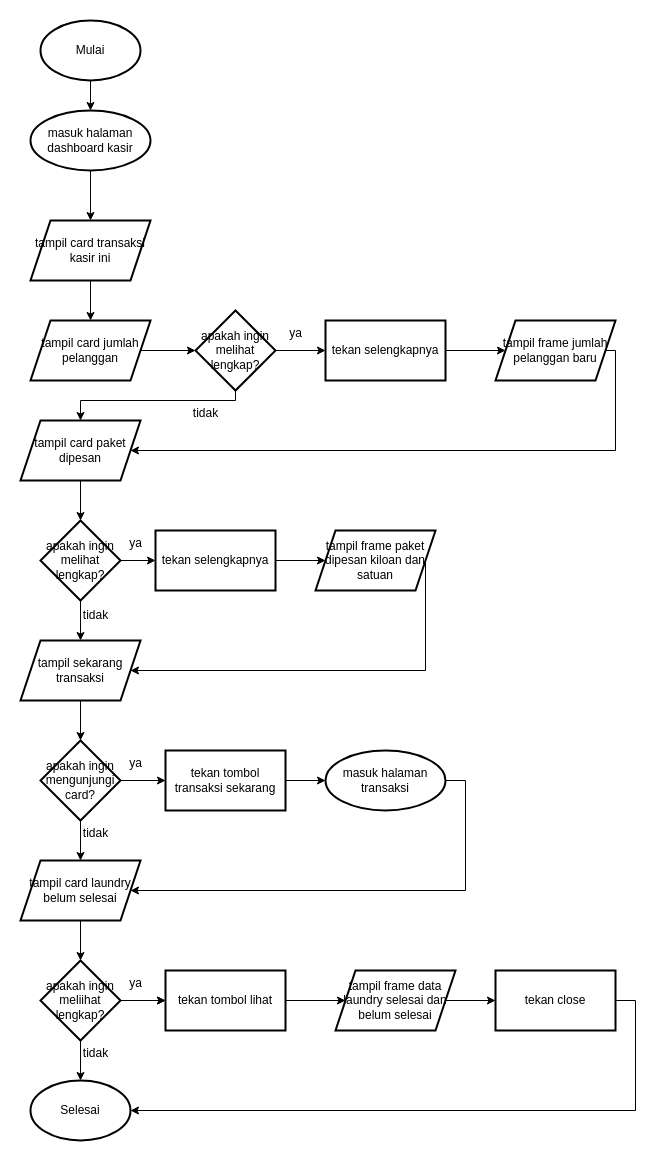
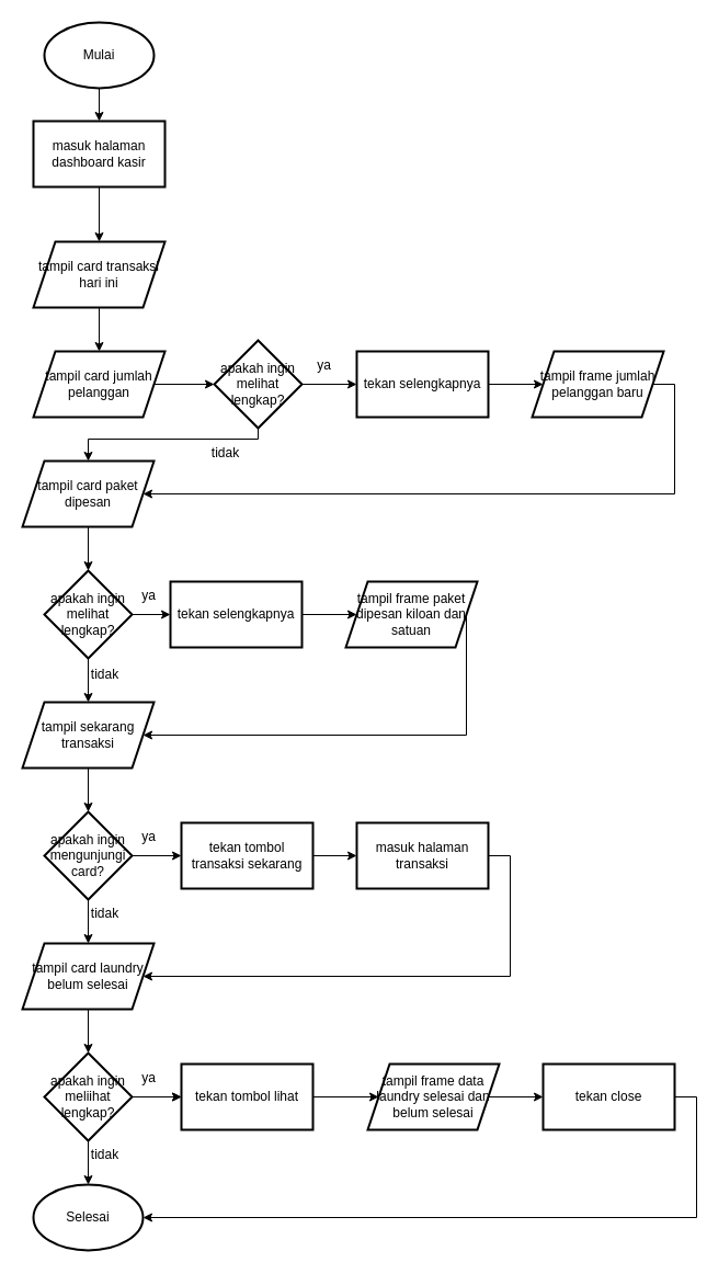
  <mxCell id="0" />
  <mxCell id="1" parent="0" />
  <mxCell id="2" value="" style="edgeStyle=orthogonalEdgeStyle;rounded=0;orthogonalLoop=1;jettySize=auto;html=1;" edge="1" parent="1" source="3" target="5"><mxGeometry relative="1" as="geometry" /></mxCell>
  <mxCell id="3" value="Mulai" style="strokeWidth=2;html=1;shape=mxgraph.flowchart.start_1;whiteSpace=wrap;" vertex="1" parent="1"><mxGeometry x="40" y="20" width="100" height="60" as="geometry" /></mxCell>
  <mxCell id="4" value="" style="edgeStyle=orthogonalEdgeStyle;rounded=0;orthogonalLoop=1;jettySize=auto;html=1;" edge="1" parent="1" source="5" target="7"><mxGeometry relative="1" as="geometry" /></mxCell>
- <mxCell id="5" value="masuk halaman dashboard kasir" style="ellipse;whiteSpace=wrap;html=1;strokeWidth=2;" vertex="1" parent="1"><mxGeometry x="30" y="110" width="120" height="60" as="geometry" /></mxCell>
+ <mxCell id="5" value="masuk halaman dashboard kasir" style="whiteSpace=wrap;html=1;strokeWidth=2;" vertex="1" parent="1"><mxGeometry x="30" y="110" width="120" height="60" as="geometry" /></mxCell>
  <mxCell id="6" value="" style="edgeStyle=orthogonalEdgeStyle;rounded=0;orthogonalLoop=1;jettySize=auto;html=1;" edge="1" parent="1" source="7" target="9"><mxGeometry relative="1" as="geometry" /></mxCell>
- <mxCell id="7" value="tampil card transaksi kasir ini" style="shape=parallelogram;perimeter=parallelogramPerimeter;whiteSpace=wrap;html=1;fixedSize=1;strokeWidth=2;" vertex="1" parent="1"><mxGeometry x="30" y="220" width="120" height="60" as="geometry" /></mxCell>
+ <mxCell id="7" value="tampil card transaksi hari ini" style="shape=parallelogram;perimeter=parallelogramPerimeter;whiteSpace=wrap;html=1;fixedSize=1;strokeWidth=2;" vertex="1" parent="1"><mxGeometry x="30" y="220" width="120" height="60" as="geometry" /></mxCell>
  <mxCell id="8" value="" style="edgeStyle=orthogonalEdgeStyle;rounded=0;orthogonalLoop=1;jettySize=auto;html=1;" edge="1" parent="1" source="9" target="12"><mxGeometry relative="1" as="geometry" /></mxCell>
  <mxCell id="9" value="tampil card jumlah pelanggan" style="shape=parallelogram;perimeter=parallelogramPerimeter;whiteSpace=wrap;html=1;fixedSize=1;strokeWidth=2;" vertex="1" parent="1"><mxGeometry x="30" y="320" width="120" height="60" as="geometry" /></mxCell>
  <mxCell id="10" value="" style="edgeStyle=orthogonalEdgeStyle;rounded=0;orthogonalLoop=1;jettySize=auto;html=1;" edge="1" parent="1" source="12" target="14"><mxGeometry relative="1" as="geometry" /></mxCell>
  <mxCell id="11" value="" style="edgeStyle=orthogonalEdgeStyle;rounded=0;orthogonalLoop=1;jettySize=auto;html=1;" edge="1" parent="1" source="12" target="19"><mxGeometry relative="1" as="geometry"><Array as="points"><mxPoint x="235" y="400" /><mxPoint x="80" y="400" /></Array></mxGeometry></mxCell>
  <mxCell id="12" value="apakah ingin melihat lengkap?" style="rhombus;whiteSpace=wrap;html=1;strokeWidth=2;" vertex="1" parent="1"><mxGeometry x="195" y="310" width="80" height="80" as="geometry" /></mxCell>
  <mxCell id="13" value="" style="edgeStyle=orthogonalEdgeStyle;rounded=0;orthogonalLoop=1;jettySize=auto;html=1;" edge="1" parent="1" source="14" target="16"><mxGeometry relative="1" as="geometry" /></mxCell>
  <mxCell id="14" value="tekan selengkapnya" style="whiteSpace=wrap;html=1;strokeWidth=2;" vertex="1" parent="1"><mxGeometry x="325" y="320" width="120" height="60" as="geometry" /></mxCell>
  <mxCell id="15" style="edgeStyle=orthogonalEdgeStyle;rounded=0;orthogonalLoop=1;jettySize=auto;html=1;exitX=1;exitY=0.5;exitDx=0;exitDy=0;entryX=1;entryY=0.5;entryDx=0;entryDy=0;" edge="1" parent="1" source="16" target="19"><mxGeometry relative="1" as="geometry"><Array as="points"><mxPoint x="615" y="350" /><mxPoint x="615" y="450" /></Array></mxGeometry></mxCell>
- <mxCell id="16" value="tampil frame jumlah pelanggan baru" style="shape=parallelogram;perimeter=parallelogramPerimeter;whiteSpace=wrap;html=1;fixedSize=1;strokeWidth=2;" vertex="1" parent="1"><mxGeometry x="495" y="320" width="120" height="60" as="geometry" /></mxCell>
+ <mxCell id="16" value="tampil frame jumlah pelanggan baru" style="shape=parallelogram;perimeter=parallelogramPerimeter;whiteSpace=wrap;html=1;fixedSize=1;strokeWidth=2;" vertex="1" parent="1"><mxGeometry x="485" y="320" width="120" height="60" as="geometry" /></mxCell>
  <mxCell id="17" value="ya" style="text;html=1;align=center;verticalAlign=middle;resizable=0;points=[];autosize=1;strokeColor=none;fillColor=none;" vertex="1" parent="1"><mxGeometry x="275" y="318" width="40" height="30" as="geometry" /></mxCell>
  <mxCell id="18" value="" style="edgeStyle=orthogonalEdgeStyle;rounded=0;orthogonalLoop=1;jettySize=auto;html=1;" edge="1" parent="1" source="19" target="23"><mxGeometry relative="1" as="geometry" /></mxCell>
  <mxCell id="19" value="tampil card paket dipesan" style="shape=parallelogram;perimeter=parallelogramPerimeter;whiteSpace=wrap;html=1;fixedSize=1;strokeWidth=2;" vertex="1" parent="1"><mxGeometry x="20" y="420" width="120" height="60" as="geometry" /></mxCell>
  <mxCell id="20" value="tidak" style="text;html=1;align=center;verticalAlign=middle;resizable=0;points=[];autosize=1;strokeColor=none;fillColor=none;" vertex="1" parent="1"><mxGeometry x="180" y="398" width="50" height="30" as="geometry" /></mxCell>
  <mxCell id="21" value="" style="edgeStyle=orthogonalEdgeStyle;rounded=0;orthogonalLoop=1;jettySize=auto;html=1;" edge="1" parent="1" source="23" target="25"><mxGeometry relative="1" as="geometry" /></mxCell>
  <mxCell id="22" value="" style="edgeStyle=orthogonalEdgeStyle;rounded=0;orthogonalLoop=1;jettySize=auto;html=1;" edge="1" parent="1" source="23" target="30"><mxGeometry relative="1" as="geometry" /></mxCell>
  <mxCell id="23" value="apakah ingin melihat lengkap?" style="rhombus;whiteSpace=wrap;html=1;strokeWidth=2;" vertex="1" parent="1"><mxGeometry x="40" y="520" width="80" height="80" as="geometry" /></mxCell>
  <mxCell id="24" value="" style="edgeStyle=orthogonalEdgeStyle;rounded=0;orthogonalLoop=1;jettySize=auto;html=1;" edge="1" parent="1" source="25" target="27"><mxGeometry relative="1" as="geometry" /></mxCell>
  <mxCell id="25" value="tekan selengkapnya" style="whiteSpace=wrap;html=1;strokeWidth=2;" vertex="1" parent="1"><mxGeometry x="155" y="530" width="120" height="60" as="geometry" /></mxCell>
  <mxCell id="26" style="edgeStyle=orthogonalEdgeStyle;rounded=0;orthogonalLoop=1;jettySize=auto;html=1;exitX=1;exitY=0.5;exitDx=0;exitDy=0;entryX=1;entryY=0.5;entryDx=0;entryDy=0;" edge="1" parent="1" source="27" target="30"><mxGeometry relative="1" as="geometry"><Array as="points"><mxPoint x="425" y="670" /></Array></mxGeometry></mxCell>
  <mxCell id="27" value="tampil frame paket dipesan kiloan dan satuan" style="shape=parallelogram;perimeter=parallelogramPerimeter;whiteSpace=wrap;html=1;fixedSize=1;strokeWidth=2;" vertex="1" parent="1"><mxGeometry x="315" y="530" width="120" height="60" as="geometry" /></mxCell>
  <mxCell id="28" value="ya" style="text;html=1;align=center;verticalAlign=middle;resizable=0;points=[];autosize=1;strokeColor=none;fillColor=none;" vertex="1" parent="1"><mxGeometry x="115" y="528" width="40" height="30" as="geometry" /></mxCell>
  <mxCell id="29" value="" style="edgeStyle=orthogonalEdgeStyle;rounded=0;orthogonalLoop=1;jettySize=auto;html=1;" edge="1" parent="1" source="30" target="34"><mxGeometry relative="1" as="geometry" /></mxCell>
  <mxCell id="30" value="tampil sekarang transaksi" style="shape=parallelogram;perimeter=parallelogramPerimeter;whiteSpace=wrap;html=1;fixedSize=1;strokeWidth=2;" vertex="1" parent="1"><mxGeometry x="20" y="640" width="120" height="60" as="geometry" /></mxCell>
  <mxCell id="31" value="tidak" style="text;html=1;align=center;verticalAlign=middle;resizable=0;points=[];autosize=1;strokeColor=none;fillColor=none;" vertex="1" parent="1"><mxGeometry x="70" y="600" width="50" height="30" as="geometry" /></mxCell>
  <mxCell id="32" value="" style="edgeStyle=orthogonalEdgeStyle;rounded=0;orthogonalLoop=1;jettySize=auto;html=1;" edge="1" parent="1" source="34" target="36"><mxGeometry relative="1" as="geometry" /></mxCell>
  <mxCell id="33" value="" style="edgeStyle=orthogonalEdgeStyle;rounded=0;orthogonalLoop=1;jettySize=auto;html=1;" edge="1" parent="1" source="34" target="41"><mxGeometry relative="1" as="geometry" /></mxCell>
  <mxCell id="34" value="apakah ingin mengunjungi card?" style="rhombus;whiteSpace=wrap;html=1;strokeWidth=2;" vertex="1" parent="1"><mxGeometry x="40" y="740" width="80" height="80" as="geometry" /></mxCell>
  <mxCell id="35" value="" style="edgeStyle=orthogonalEdgeStyle;rounded=0;orthogonalLoop=1;jettySize=auto;html=1;" edge="1" parent="1" source="36" target="38"><mxGeometry relative="1" as="geometry" /></mxCell>
  <mxCell id="36" value="tekan tombol transaksi sekarang" style="whiteSpace=wrap;html=1;strokeWidth=2;" vertex="1" parent="1"><mxGeometry x="165" y="750" width="120" height="60" as="geometry" /></mxCell>
  <mxCell id="37" style="edgeStyle=orthogonalEdgeStyle;rounded=0;orthogonalLoop=1;jettySize=auto;html=1;exitX=1;exitY=0.5;exitDx=0;exitDy=0;entryX=1;entryY=0.5;entryDx=0;entryDy=0;" edge="1" parent="1" source="38" target="41"><mxGeometry relative="1" as="geometry"><Array as="points"><mxPoint x="465" y="780" /><mxPoint x="465" y="890" /></Array></mxGeometry></mxCell>
- <mxCell id="38" value="masuk halaman transaksi" style="ellipse;whiteSpace=wrap;html=1;strokeWidth=2;" vertex="1" parent="1"><mxGeometry x="325" y="750" width="120" height="60" as="geometry" /></mxCell>
+ <mxCell id="38" value="masuk halaman transaksi" style="whiteSpace=wrap;html=1;strokeWidth=2;" vertex="1" parent="1"><mxGeometry x="325" y="750" width="120" height="60" as="geometry" /></mxCell>
  <mxCell id="39" value="ya" style="text;html=1;align=center;verticalAlign=middle;resizable=0;points=[];autosize=1;strokeColor=none;fillColor=none;" vertex="1" parent="1"><mxGeometry x="115" y="748" width="40" height="30" as="geometry" /></mxCell>
  <mxCell id="40" value="" style="edgeStyle=orthogonalEdgeStyle;rounded=0;orthogonalLoop=1;jettySize=auto;html=1;" edge="1" parent="1" source="41" target="46"><mxGeometry relative="1" as="geometry" /></mxCell>
  <mxCell id="41" value="tampil card laundry belum selesai" style="shape=parallelogram;perimeter=parallelogramPerimeter;whiteSpace=wrap;html=1;fixedSize=1;strokeWidth=2;" vertex="1" parent="1"><mxGeometry x="20" y="860" width="120" height="60" as="geometry" /></mxCell>
  <mxCell id="42" value="tidak" style="text;html=1;align=center;verticalAlign=middle;resizable=0;points=[];autosize=1;strokeColor=none;fillColor=none;" vertex="1" parent="1"><mxGeometry x="70" y="818" width="50" height="30" as="geometry" /></mxCell>
  <mxCell id="43" value="" style="edgeStyle=orthogonalEdgeStyle;rounded=0;orthogonalLoop=1;jettySize=auto;html=1;" edge="1" parent="1" source="46" target="48"><mxGeometry relative="1" as="geometry" /></mxCell>
  <mxCell id="44" value="" style="edgeStyle=orthogonalEdgeStyle;rounded=0;orthogonalLoop=1;jettySize=auto;html=1;" edge="1" parent="1" source="46" target="48"><mxGeometry relative="1" as="geometry" /></mxCell>
  <mxCell id="45" value="" style="edgeStyle=orthogonalEdgeStyle;rounded=0;orthogonalLoop=1;jettySize=auto;html=1;" edge="1" parent="1" source="46" target="54"><mxGeometry relative="1" as="geometry" /></mxCell>
  <mxCell id="46" value="apakah ingin meliihat lengkap?" style="rhombus;whiteSpace=wrap;html=1;strokeWidth=2;" vertex="1" parent="1"><mxGeometry x="40" y="960" width="80" height="80" as="geometry" /></mxCell>
  <mxCell id="47" value="" style="edgeStyle=orthogonalEdgeStyle;rounded=0;orthogonalLoop=1;jettySize=auto;html=1;" edge="1" parent="1" source="48" target="50"><mxGeometry relative="1" as="geometry" /></mxCell>
  <mxCell id="48" value="tekan tombol lihat" style="whiteSpace=wrap;html=1;strokeWidth=2;" vertex="1" parent="1"><mxGeometry x="165" y="970" width="120" height="60" as="geometry" /></mxCell>
  <mxCell id="49" value="" style="edgeStyle=orthogonalEdgeStyle;rounded=0;orthogonalLoop=1;jettySize=auto;html=1;" edge="1" parent="1" source="50" target="52"><mxGeometry relative="1" as="geometry" /></mxCell>
  <mxCell id="50" value="tampil frame data laundry selesai dan belum selesai" style="shape=parallelogram;perimeter=parallelogramPerimeter;whiteSpace=wrap;html=1;fixedSize=1;strokeWidth=2;" vertex="1" parent="1"><mxGeometry x="335" y="970" width="120" height="60" as="geometry" /></mxCell>
  <mxCell id="51" style="edgeStyle=orthogonalEdgeStyle;rounded=0;orthogonalLoop=1;jettySize=auto;html=1;exitX=1;exitY=0.5;exitDx=0;exitDy=0;entryX=1;entryY=0.5;entryDx=0;entryDy=0;entryPerimeter=0;" edge="1" parent="1" source="52" target="54"><mxGeometry relative="1" as="geometry" /></mxCell>
  <mxCell id="52" value="tekan close" style="whiteSpace=wrap;html=1;strokeWidth=2;" vertex="1" parent="1"><mxGeometry x="495" y="970" width="120" height="60" as="geometry" /></mxCell>
  <mxCell id="53" value="ya" style="text;html=1;align=center;verticalAlign=middle;resizable=0;points=[];autosize=1;strokeColor=none;fillColor=none;" vertex="1" parent="1"><mxGeometry x="115" y="968" width="40" height="30" as="geometry" /></mxCell>
  <mxCell id="54" value="Selesai" style="strokeWidth=2;html=1;shape=mxgraph.flowchart.start_1;whiteSpace=wrap;" vertex="1" parent="1"><mxGeometry x="30" y="1080" width="100" height="60" as="geometry" /></mxCell>
  <mxCell id="55" value="tidak" style="text;html=1;align=center;verticalAlign=middle;resizable=0;points=[];autosize=1;strokeColor=none;fillColor=none;" vertex="1" parent="1"><mxGeometry x="70" y="1038" width="50" height="30" as="geometry" /></mxCell>
